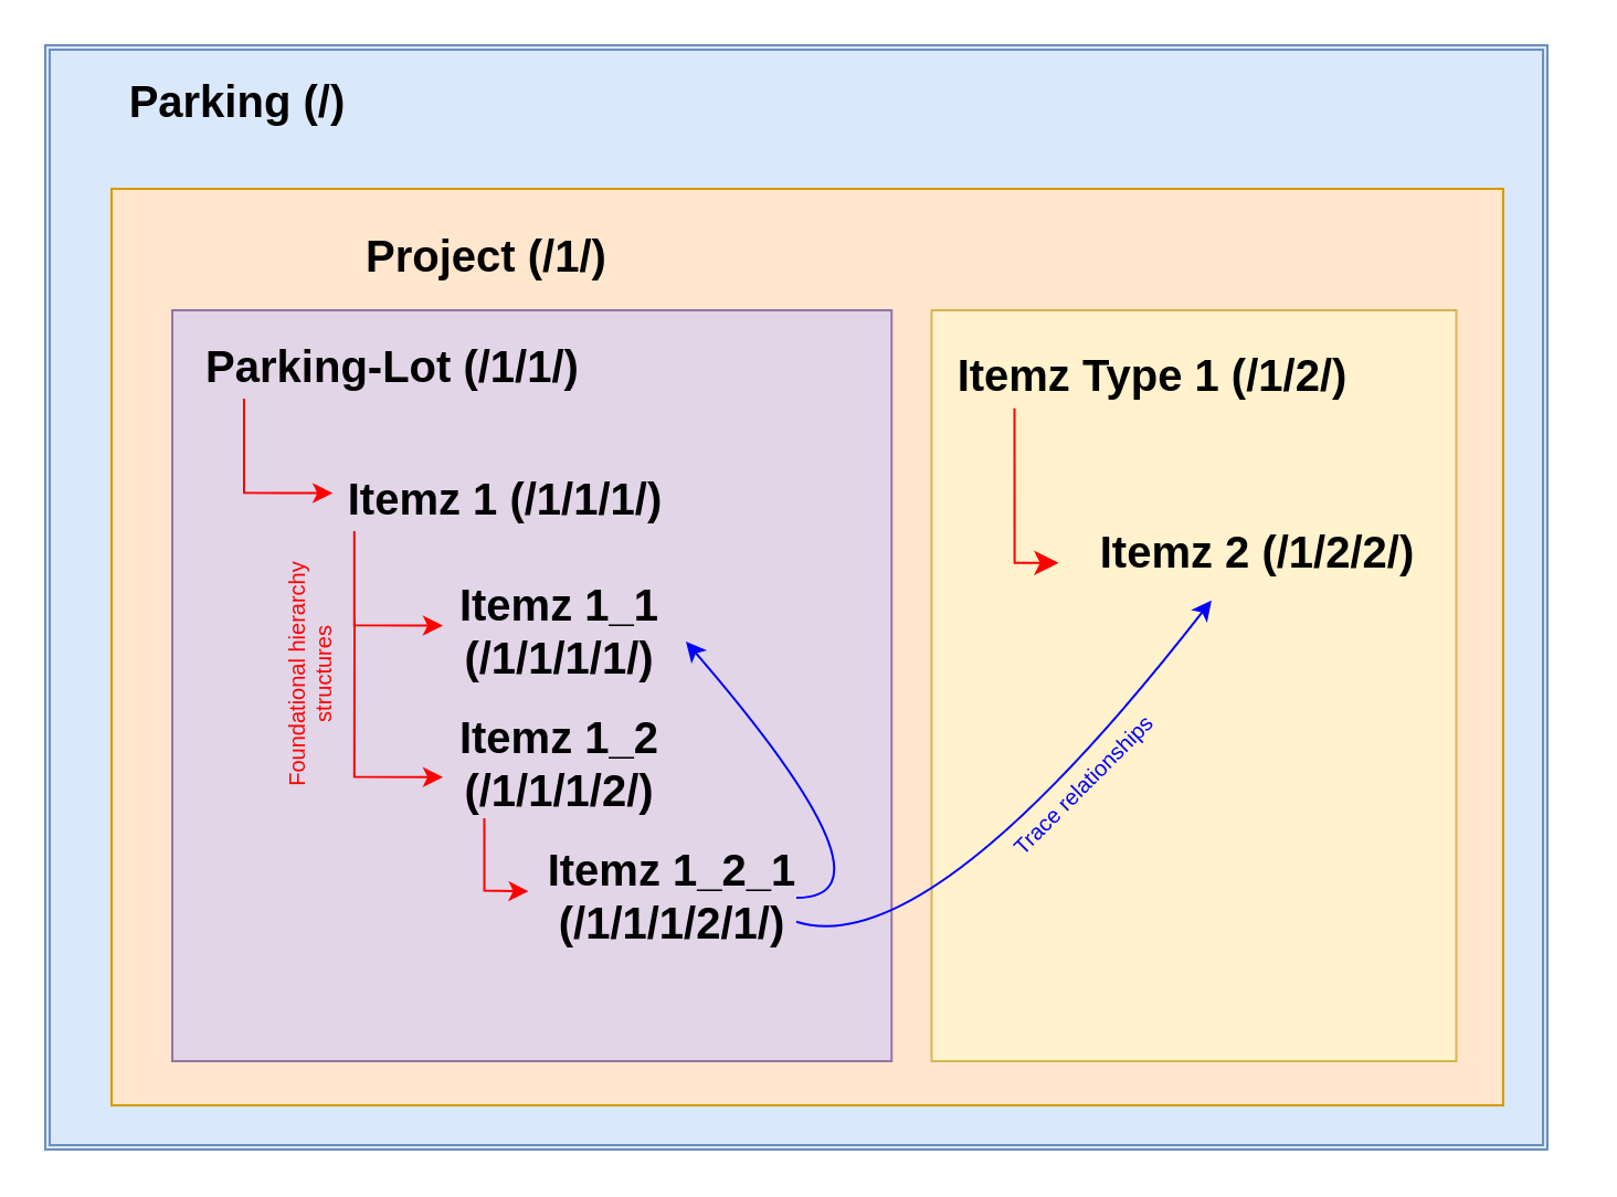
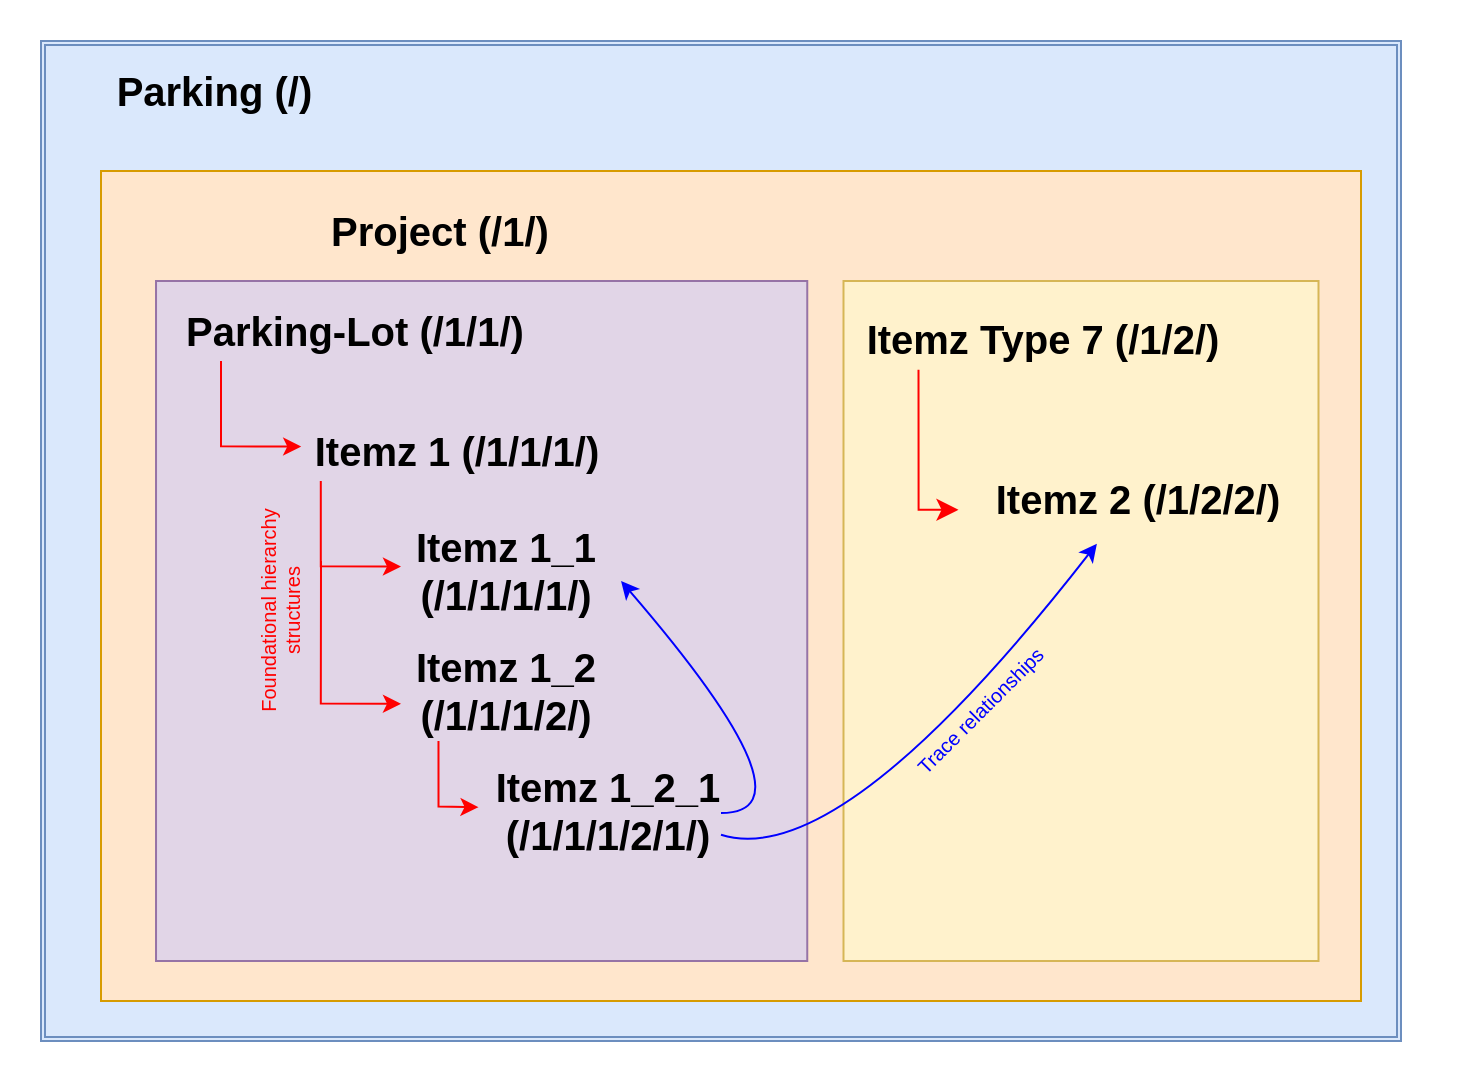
  <mxCell id="0" />
  <mxCell id="1" parent="0" />
  <mxCell id="2" value="" style="shape=ext;double=1;rounded=0;whiteSpace=wrap;html=1;fillColor=#dae8fc;strokeColor=#6c8ebf;" vertex="1" parent="1"><mxGeometry x="20" y="20" width="680" height="500" as="geometry" /></mxCell>
  <mxCell id="3" value="" style="shape=ext;double=1;rounded=0;whiteSpace=wrap;html=1;fillColor=#dae8fc;strokeColor=#6c8ebf;" vertex="1" parent="1"><mxGeometry x="20" y="20" width="680" height="500" as="geometry" /></mxCell>
  <mxCell id="4" value="&lt;b&gt;&lt;font style=&quot;font-size: 20px;&quot;&gt;Parking (/)&amp;nbsp;&lt;/font&gt;&lt;/b&gt;" style="text;strokeColor=none;align=center;fillColor=none;html=1;verticalAlign=middle;whiteSpace=wrap;rounded=0;" vertex="1" parent="1"><mxGeometry x="40" y="30" width="140" height="30" as="geometry" /></mxCell>
  <mxCell id="5" value="" style="rounded=0;whiteSpace=wrap;html=1;fillColor=#ffe6cc;strokeColor=#d79b00;" vertex="1" parent="1"><mxGeometry x="50" y="85" width="630" height="415" as="geometry" /></mxCell>
  <mxCell id="6" value="" style="rounded=0;whiteSpace=wrap;html=1;rotation=90;fillColor=#fff2cc;strokeColor=#d6b656;" vertex="1" parent="1"><mxGeometry x="370" y="191.25" width="340" height="237.5" as="geometry" /></mxCell>
  <mxCell id="7" value="" style="rounded=0;whiteSpace=wrap;html=1;rotation=-90;fillColor=#e1d5e7;strokeColor=#9673a6;" vertex="1" parent="1"><mxGeometry x="70.32" y="147.19" width="340" height="325.62" as="geometry" /></mxCell>
  <mxCell id="8" value="&lt;span style=&quot;font-size: 20px;&quot;&gt;&lt;b&gt;Project (/1/)&lt;/b&gt;&lt;/span&gt;" style="text;strokeColor=none;align=center;fillColor=none;html=1;verticalAlign=middle;whiteSpace=wrap;rounded=0;" vertex="1" parent="1"><mxGeometry x="160" y="100" width="120" height="30" as="geometry" /></mxCell>
  <mxCell id="9" value="&lt;span style=&quot;font-size: 20px;&quot;&gt;&lt;b&gt;Parking-Lot (/1/1/)&lt;/b&gt;&lt;/span&gt;" style="text;strokeColor=none;align=center;fillColor=none;html=1;verticalAlign=middle;whiteSpace=wrap;rounded=0;" vertex="1" parent="1"><mxGeometry x="85" y="150" width="185" height="30" as="geometry" /></mxCell>
- <mxCell id="10" value="&lt;span style=&quot;font-size: 20px;&quot;&gt;&lt;b&gt;Itemz Type 1 (/1/2/)&lt;/b&gt;&lt;/span&gt;" style="text;strokeColor=none;align=center;fillColor=none;html=1;verticalAlign=middle;whiteSpace=wrap;rounded=0;" vertex="1" parent="1"><mxGeometry x="428.75" y="154.38" width="185" height="30" as="geometry" /></mxCell>
+ <mxCell id="10" value="&lt;span style=&quot;font-size: 20px;&quot;&gt;&lt;b&gt;Itemz Type 7 (/1/2/)&lt;/b&gt;&lt;/span&gt;" style="text;strokeColor=none;align=center;fillColor=none;html=1;verticalAlign=middle;whiteSpace=wrap;rounded=0;" vertex="1" parent="1"><mxGeometry x="428.75" y="154.38" width="185" height="30" as="geometry" /></mxCell>
  <mxCell id="11" value="" style="endArrow=classic;html=1;rounded=0;strokeColor=#FF0000;entryX=0.735;entryY=0.24;entryDx=0;entryDy=0;entryPerimeter=0;" edge="1" parent="1"><mxGeometry width="50" height="50" relative="1" as="geometry"><mxPoint x="110" y="180" as="sourcePoint" /><mxPoint x="150.1" y="222.78" as="targetPoint" /><Array as="points"><mxPoint x="110" y="222.68" /></Array></mxGeometry></mxCell>
  <mxCell id="12" value="&lt;span style=&quot;font-size: 20px;&quot;&gt;&lt;b&gt;Itemz 1 (/1/1/1/)&lt;/b&gt;&lt;/span&gt;" style="text;strokeColor=none;align=center;fillColor=none;html=1;verticalAlign=middle;whiteSpace=wrap;rounded=0;" vertex="1" parent="1"><mxGeometry x="136.25" y="210" width="185" height="30" as="geometry" /></mxCell>
  <mxCell id="13" value="" style="endArrow=classic;html=1;rounded=0;strokeColor=#FF0000;entryX=0.735;entryY=0.24;entryDx=0;entryDy=0;entryPerimeter=0;" edge="1" parent="1"><mxGeometry width="50" height="50" relative="1" as="geometry"><mxPoint x="159.9" y="240" as="sourcePoint" /><mxPoint x="200" y="282.78" as="targetPoint" /><Array as="points"><mxPoint x="159.9" y="282.68" /></Array></mxGeometry></mxCell>
  <mxCell id="14" value="&lt;span style=&quot;font-size: 20px;&quot;&gt;&lt;b&gt;Itemz 1_1 (/1/1/1/1/)&lt;/b&gt;&lt;/span&gt;" style="text;strokeColor=none;align=center;fillColor=none;html=1;verticalAlign=middle;whiteSpace=wrap;rounded=0;" vertex="1" parent="1"><mxGeometry x="180" y="270" width="146.25" height="30" as="geometry" /></mxCell>
  <mxCell id="15" value="" style="endArrow=classic;html=1;rounded=0;strokeColor=#FF0000;entryX=0.735;entryY=0.24;entryDx=0;entryDy=0;entryPerimeter=0;" edge="1" parent="1"><mxGeometry width="50" height="50" relative="1" as="geometry"><mxPoint x="160" y="280" as="sourcePoint" /><mxPoint x="200" y="351.39" as="targetPoint" /><Array as="points"><mxPoint x="159.9" y="351.29" /></Array></mxGeometry></mxCell>
  <mxCell id="16" value="&lt;span style=&quot;font-size: 20px;&quot;&gt;&lt;b&gt;Itemz 1_2 (/1/1/1/2/)&lt;/b&gt;&lt;/span&gt;" style="text;strokeColor=none;align=center;fillColor=none;html=1;verticalAlign=middle;whiteSpace=wrap;rounded=0;" vertex="1" parent="1"><mxGeometry x="173.13" y="330" width="160" height="30" as="geometry" /></mxCell>
  <mxCell id="17" value="&lt;b style=&quot;font-size: 20px;&quot;&gt;Itemz 2 (/1/2/2/)&lt;/b&gt;" style="text;html=1;align=center;verticalAlign=middle;whiteSpace=wrap;rounded=0;" vertex="1" parent="1"><mxGeometry x="488.75" y="234.38" width="160" height="30" as="geometry" /></mxCell>
  <mxCell id="18" value="" style="edgeStyle=segmentEdgeStyle;endArrow=classic;html=1;curved=0;rounded=0;endSize=8;startSize=8;fillColor=#f8cecc;strokeColor=#FF0000;" edge="1" parent="1"><mxGeometry width="50" height="50" relative="1" as="geometry"><mxPoint x="458.75" y="184.38" as="sourcePoint" /><mxPoint x="478.75" y="254.38" as="targetPoint" /><Array as="points"><mxPoint x="458.75" y="254.38" /></Array></mxGeometry></mxCell>
  <mxCell id="19" value="" style="endArrow=classic;html=1;rounded=0;strokeColor=#FF0000;exitX=0.265;exitY=0.471;exitDx=0;exitDy=0;exitPerimeter=0;" edge="1" parent="1"><mxGeometry width="50" height="50" relative="1" as="geometry"><mxPoint x="218.737" y="370" as="sourcePoint" /><mxPoint x="238.76" y="403.1" as="targetPoint" /><Array as="points"><mxPoint x="218.76" y="402.78" /></Array></mxGeometry></mxCell>
  <mxCell id="20" value="&lt;span style=&quot;font-size: 20px;&quot;&gt;&lt;b&gt;Itemz 1_2_1 (/1/1/1/2/1/)&lt;/b&gt;&lt;/span&gt;" style="text;strokeColor=none;align=center;fillColor=none;html=1;verticalAlign=middle;whiteSpace=wrap;rounded=0;" vertex="1" parent="1"><mxGeometry x="224" y="390" width="160" height="30" as="geometry" /></mxCell>
  <mxCell id="21" value="" style="curved=1;endArrow=classic;html=1;rounded=0;entryX=0.37;entryY=1.232;entryDx=0;entryDy=0;strokeColor=#0000FF;exitX=0.85;exitY=0.667;exitDx=0;exitDy=0;exitPerimeter=0;entryPerimeter=0;" edge="1" parent="1" target="17"><mxGeometry width="50" height="50" relative="1" as="geometry"><mxPoint x="360" y="416.88" as="sourcePoint" /><mxPoint x="538.43" y="280" as="targetPoint" /><Array as="points"><mxPoint x="420" y="435.62" /></Array></mxGeometry></mxCell>
  <mxCell id="22" value="" style="curved=1;endArrow=classic;html=1;rounded=0;entryX=0.889;entryY=0.667;entryDx=0;entryDy=0;strokeColor=#0000FF;entryPerimeter=0;" edge="1" parent="1" target="14"><mxGeometry width="50" height="50" relative="1" as="geometry"><mxPoint x="360" y="406" as="sourcePoint" /><mxPoint x="528.68" y="250" as="targetPoint" /><Array as="points"><mxPoint x="410" y="406" /></Array></mxGeometry></mxCell>
  <mxCell id="23" value="Foundational hierarchy structures" style="text;html=1;align=center;verticalAlign=middle;whiteSpace=wrap;rounded=0;rotation=-90;fontSize=10;fontColor=#FF0000;" vertex="1" parent="1"><mxGeometry x="80" y="290" width="120" height="30" as="geometry" /></mxCell>
  <mxCell id="24" value="&lt;font color=&quot;#0000ff&quot;&gt;Trace relationships&lt;/font&gt;" style="text;html=1;align=center;verticalAlign=middle;whiteSpace=wrap;rounded=0;rotation=-45;fontSize=10;fontColor=#FF0000;" vertex="1" parent="1"><mxGeometry x="430" y="340" width="120" height="30" as="geometry" /></mxCell>
